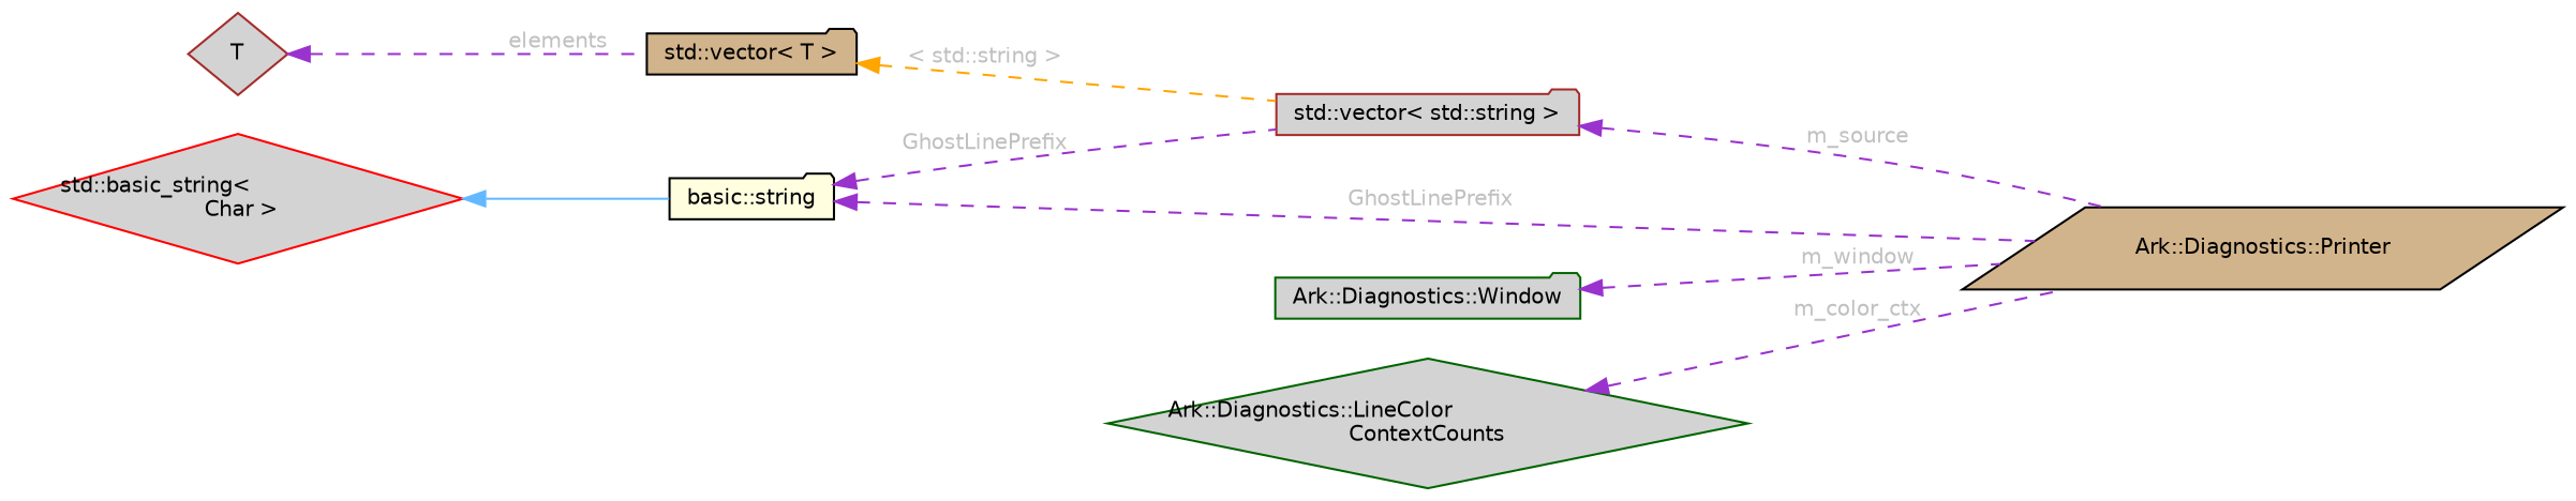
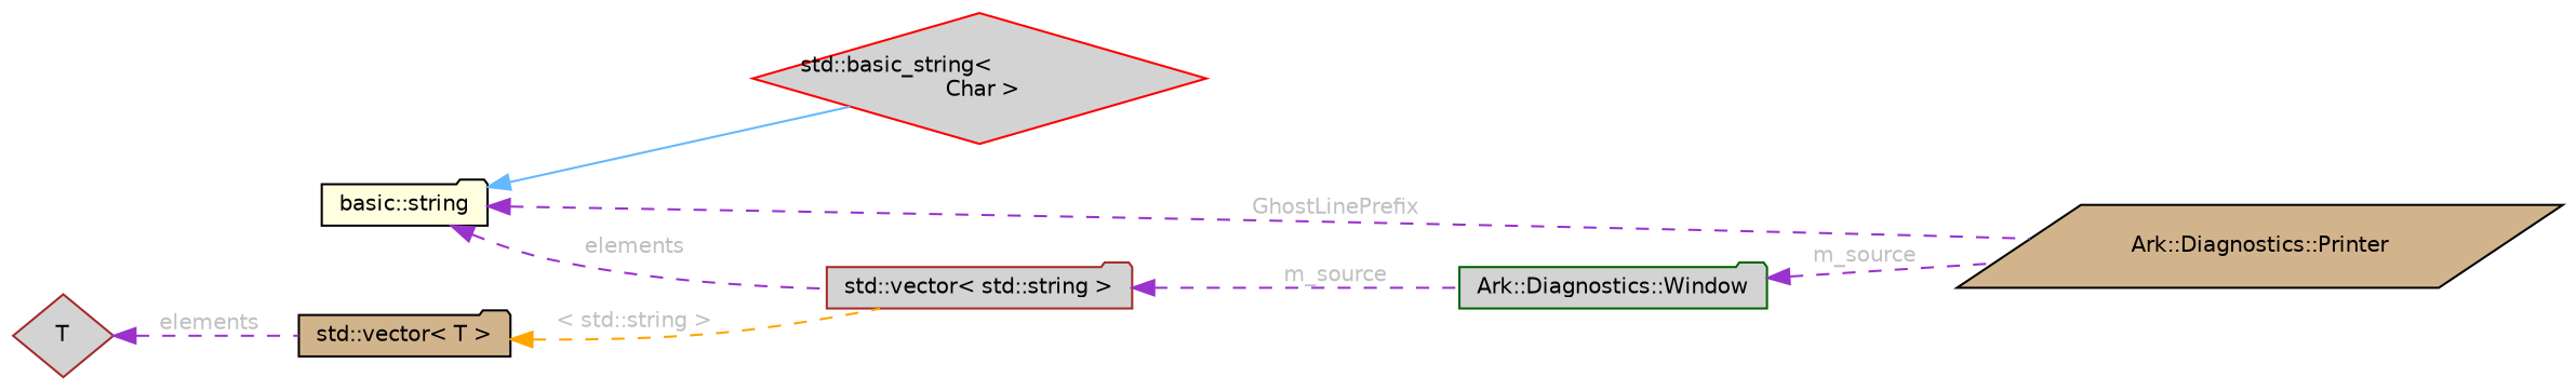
  digraph {
    rankdir=LR
    node [color=black fillcolor=lightgrey fontname=Helvetica fontsize=10 shape=folder style=filled]
    edge [color=darkorchid3 dir=back fontcolor=grey fontname=Helvetica fontsize=10 labelfontname=Helvetica labelfontsize=10 style=dashed]
    n1 [fillcolor=tan fontcolor=black height=0.2 label="Ark::Diagnostics::Printer" shape=parallelogram width=0.4]
    n2 [fillcolor=lightyellow height=0.2 label="basic::string" width=0.4]
    n3 [color=brown height=0.2 label="std::vector\< std::string \>" width=0.4]
    n4 [color=red height=0.2 label="std::basic_string\<\l Char \>" shape=diamond width=0.4]
    n5 [fillcolor=tan height=0.2 label="std::vector\< T \>" width=0.4]
    n6 [color=brown height=0.2 label=T shape=diamond width=0.4]
    n7 [color=darkgreen height=0.2 label="Ark::Diagnostics::Window" width=0.4]
-   n8 [color=darkgreen height=0.2 label="Ark::Diagnostics::LineColor\lContextCounts" shape=diamond width=0.4]
    n2 -> n1 [label=" GhostLinePrefix"]
-   n2 -> n3 [label=" GhostLinePrefix"]
-   n3 -> n1 [label=" m_source"]
-   n4 -> n2 [color=steelblue1 style=solid fontcolor=""]
+   n2 -> n3 [label=" elements"]
+   n3 -> n7 [label=" m_source"]
+   n2 -> n4 [color=steelblue1 style=solid fontcolor=""]
    n5 -> n3 [color=orange label=" \< std::string \>"]
    n6 -> n5 [label=" elements"]
-   n7 -> n1 [label=" m_window"]
-   n8 -> n1 [label=" m_color_ctx"]
+   n7 -> n1 [label=" m_source"]
  }
